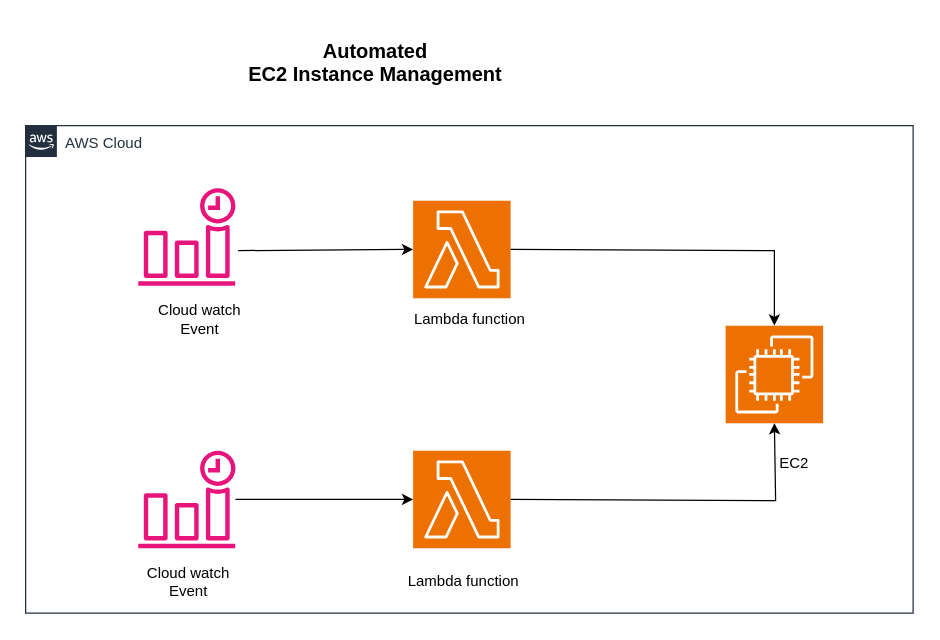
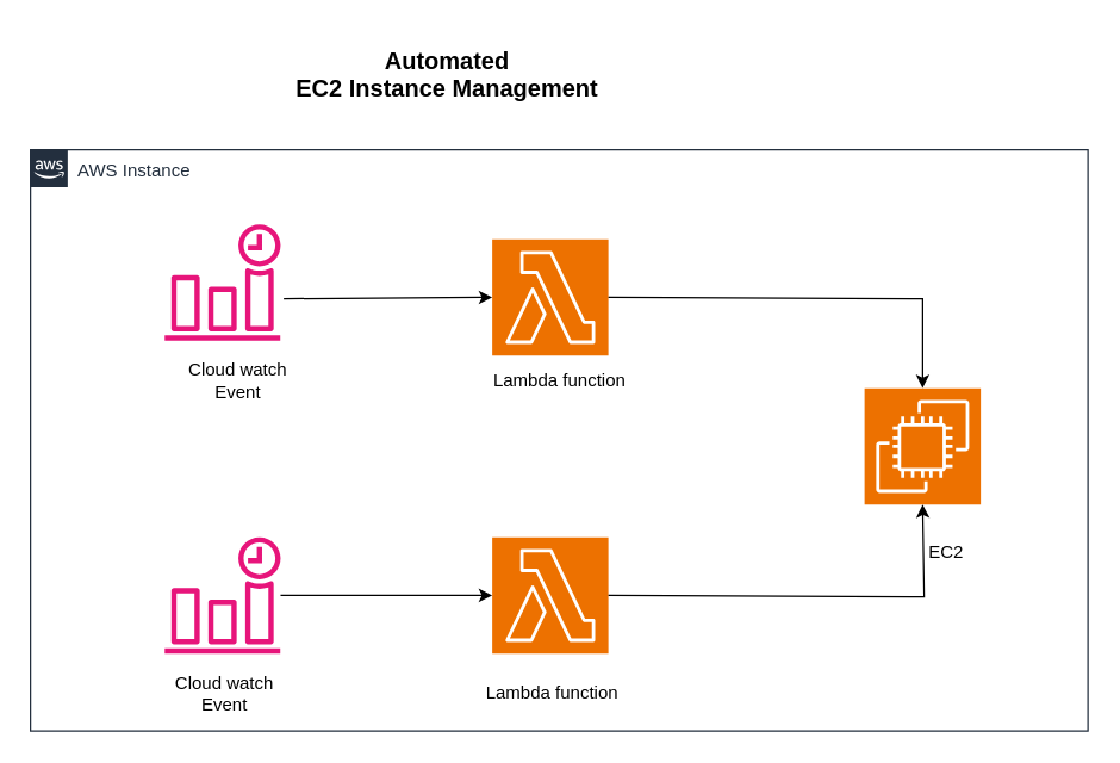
  <mxCell id="0" />
  <mxCell id="1" parent="0" />
- <mxCell id="2" value="AWS Cloud" style="points=[[0,0],[0.25,0],[0.5,0],[0.75,0],[1,0],[1,0.25],[1,0.5],[1,0.75],[1,1],[0.75,1],[0.5,1],[0.25,1],[0,1],[0,0.75],[0,0.5],[0,0.25]];outlineConnect=0;gradientColor=none;html=1;whiteSpace=wrap;fontSize=12;fontStyle=0;container=1;pointerEvents=0;collapsible=0;recursiveResize=0;shape=mxgraph.aws4.group;grIcon=mxgraph.aws4.group_aws_cloud_alt;strokeColor=#232F3E;fillColor=none;verticalAlign=top;align=left;spacingLeft=30;fontColor=#232F3E;dashed=0;" vertex="1" parent="1"><mxGeometry x="20" y="100" width="710" height="390" as="geometry" /></mxCell>
+ <mxCell id="2" value="AWS Instance" style="points=[[0,0],[0.25,0],[0.5,0],[0.75,0],[1,0],[1,0.25],[1,0.5],[1,0.75],[1,1],[0.75,1],[0.5,1],[0.25,1],[0,1],[0,0.75],[0,0.5],[0,0.25]];outlineConnect=0;gradientColor=none;html=1;whiteSpace=wrap;fontSize=12;fontStyle=0;container=1;pointerEvents=0;collapsible=0;recursiveResize=0;shape=mxgraph.aws4.group;grIcon=mxgraph.aws4.group_aws_cloud_alt;strokeColor=#232F3E;fillColor=none;verticalAlign=top;align=left;spacingLeft=30;fontColor=#232F3E;dashed=0;" vertex="1" parent="1"><mxGeometry x="20" y="100" width="710" height="390" as="geometry" /></mxCell>
  <mxCell id="3" value="" style="sketch=0;outlineConnect=0;fontColor=#232F3E;gradientColor=none;fillColor=#E7157B;strokeColor=none;dashed=0;verticalLabelPosition=bottom;verticalAlign=top;align=center;html=1;fontSize=12;fontStyle=0;aspect=fixed;pointerEvents=1;shape=mxgraph.aws4.event_time_based;" vertex="1" parent="2"><mxGeometry x="90" y="50" width="78" height="78" as="geometry" /></mxCell>
  <mxCell id="4" value="" style="sketch=0;outlineConnect=0;fontColor=#232F3E;gradientColor=none;fillColor=#E7157B;strokeColor=none;dashed=0;verticalLabelPosition=bottom;verticalAlign=top;align=center;html=1;fontSize=12;fontStyle=0;aspect=fixed;pointerEvents=1;shape=mxgraph.aws4.event_time_based;" vertex="1" parent="2"><mxGeometry x="90" y="260" width="78" height="78" as="geometry" /></mxCell>
  <mxCell id="5" value="" style="sketch=0;points=[[0,0,0],[0.25,0,0],[0.5,0,0],[0.75,0,0],[1,0,0],[0,1,0],[0.25,1,0],[0.5,1,0],[0.75,1,0],[1,1,0],[0,0.25,0],[0,0.5,0],[0,0.75,0],[1,0.25,0],[1,0.5,0],[1,0.75,0]];outlineConnect=0;fontColor=#232F3E;fillColor=#ED7100;strokeColor=#ffffff;dashed=0;verticalLabelPosition=bottom;verticalAlign=top;align=center;html=1;fontSize=12;fontStyle=0;aspect=fixed;shape=mxgraph.aws4.resourceIcon;resIcon=mxgraph.aws4.lambda;" vertex="1" parent="2"><mxGeometry x="310" y="60" width="78" height="78" as="geometry" /></mxCell>
  <mxCell id="6" value="" style="sketch=0;points=[[0,0,0],[0.25,0,0],[0.5,0,0],[0.75,0,0],[1,0,0],[0,1,0],[0.25,1,0],[0.5,1,0],[0.75,1,0],[1,1,0],[0,0.25,0],[0,0.5,0],[0,0.75,0],[1,0.25,0],[1,0.5,0],[1,0.75,0]];outlineConnect=0;fontColor=#232F3E;fillColor=#ED7100;strokeColor=#ffffff;dashed=0;verticalLabelPosition=bottom;verticalAlign=top;align=center;html=1;fontSize=12;fontStyle=0;aspect=fixed;shape=mxgraph.aws4.resourceIcon;resIcon=mxgraph.aws4.lambda;" vertex="1" parent="2"><mxGeometry x="310" y="260" width="78" height="78" as="geometry" /></mxCell>
  <mxCell id="7" value="" style="sketch=0;points=[[0,0,0],[0.25,0,0],[0.5,0,0],[0.75,0,0],[1,0,0],[0,1,0],[0.25,1,0],[0.5,1,0],[0.75,1,0],[1,1,0],[0,0.25,0],[0,0.5,0],[0,0.75,0],[1,0.25,0],[1,0.5,0],[1,0.75,0]];outlineConnect=0;fontColor=#232F3E;fillColor=#ED7100;strokeColor=#ffffff;dashed=0;verticalLabelPosition=bottom;verticalAlign=top;align=center;html=1;fontSize=12;fontStyle=0;aspect=fixed;shape=mxgraph.aws4.resourceIcon;resIcon=mxgraph.aws4.ec2;" vertex="1" parent="2"><mxGeometry x="560" y="160" width="78" height="78" as="geometry" /></mxCell>
  <mxCell id="8" value="" style="endArrow=classic;html=1;rounded=0;entryX=0;entryY=0.5;entryDx=0;entryDy=0;entryPerimeter=0;" edge="1" parent="2" source="4" target="6"><mxGeometry width="50" height="50" relative="1" as="geometry"><mxPoint x="310" y="360" as="sourcePoint" /><mxPoint x="360" y="310" as="targetPoint" /></mxGeometry></mxCell>
  <mxCell id="9" value="" style="endArrow=classic;html=1;rounded=0;entryX=0;entryY=0.5;entryDx=0;entryDy=0;entryPerimeter=0;" edge="1" parent="2" target="5"><mxGeometry width="50" height="50" relative="1" as="geometry"><mxPoint x="170" y="100" as="sourcePoint" /><mxPoint x="360" y="220" as="targetPoint" /></mxGeometry></mxCell>
  <mxCell id="10" value="" style="endArrow=classic;html=1;rounded=0;exitX=1;exitY=0.5;exitDx=0;exitDy=0;exitPerimeter=0;entryX=0.5;entryY=0;entryDx=0;entryDy=0;entryPerimeter=0;" edge="1" parent="2" source="5" target="7"><mxGeometry width="50" height="50" relative="1" as="geometry"><mxPoint x="310" y="270" as="sourcePoint" /><mxPoint x="360" y="220" as="targetPoint" /><Array as="points"><mxPoint x="599" y="100" /></Array></mxGeometry></mxCell>
  <mxCell id="11" value="" style="endArrow=classic;html=1;rounded=0;exitX=1;exitY=0.5;exitDx=0;exitDy=0;exitPerimeter=0;entryX=0.5;entryY=1;entryDx=0;entryDy=0;entryPerimeter=0;" edge="1" parent="2" source="6" target="7"><mxGeometry width="50" height="50" relative="1" as="geometry"><mxPoint x="310" y="270" as="sourcePoint" /><mxPoint x="360" y="220" as="targetPoint" /><Array as="points"><mxPoint x="600" y="300" /></Array></mxGeometry></mxCell>
  <mxCell id="12" value="Lambda function" style="text;html=1;align=center;verticalAlign=middle;whiteSpace=wrap;rounded=0;" vertex="1" parent="2"><mxGeometry x="294.5" y="140" width="121" height="30" as="geometry" /></mxCell>
  <mxCell id="13" value="Lambda function" style="text;html=1;align=center;verticalAlign=middle;whiteSpace=wrap;rounded=0;" vertex="1" parent="2"><mxGeometry x="294.5" y="350" width="111" height="30" as="geometry" /></mxCell>
  <mxCell id="14" value="Cloud watch Event" style="text;html=1;align=center;verticalAlign=middle;whiteSpace=wrap;rounded=0;" vertex="1" parent="2"><mxGeometry x="99" y="140" width="81" height="30" as="geometry" /></mxCell>
  <mxCell id="15" value="Cloud watch Event" style="text;html=1;align=center;verticalAlign=middle;whiteSpace=wrap;rounded=0;" vertex="1" parent="2"><mxGeometry x="90" y="350" width="81" height="30" as="geometry" /></mxCell>
  <mxCell id="16" value="EC2" style="text;html=1;align=center;verticalAlign=middle;whiteSpace=wrap;rounded=0;" vertex="1" parent="2"><mxGeometry x="585" y="255" width="60" height="30" as="geometry" /></mxCell>
  <mxCell id="17" value="&lt;b&gt;&lt;span style=&quot;font-size:12.0pt;line-height:115%;&lt;br/&gt;font-family:&amp;quot;Aptos&amp;quot;,sans-serif;mso-ascii-theme-font:minor-latin;mso-fareast-font-family:&lt;br/&gt;Aptos;mso-fareast-theme-font:minor-latin;mso-hansi-theme-font:minor-latin;&lt;br/&gt;mso-bidi-font-family:&amp;quot;Times New Roman&amp;quot;;mso-bidi-theme-font:minor-bidi;&lt;br/&gt;mso-ansi-language:EN-US;mso-fareast-language:EN-US;mso-bidi-language:AR-SA&quot;&gt;Automated&lt;br/&gt;EC2 Instance Management&lt;/span&gt;&lt;/b&gt;" style="text;html=1;align=center;verticalAlign=middle;whiteSpace=wrap;rounded=0;" vertex="1" parent="1"><mxGeometry x="120" y="20" width="360" height="60" as="geometry" /></mxCell>
